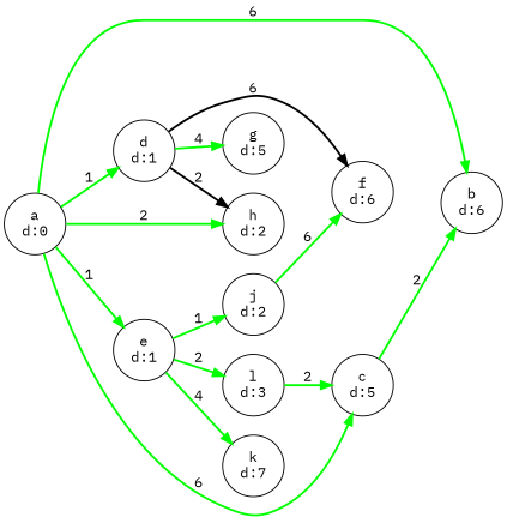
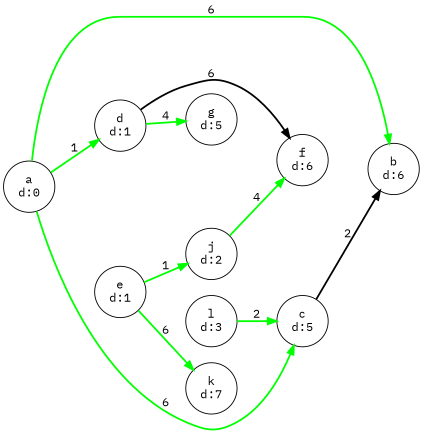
  digraph {
    fontname="IBM Plex Mono"
    rankdir=LR
    node [fillcolor=white fontname="IBM Plex Mono" shape=circle style=filled]
    edge [color=green dir=forward fontname="IBM Plex Mono" penwidth=2]
    n1 [label="a\nd:0"]
    n2 [label="b\nd:6"]
    n3 [label="c\nd:5"]
    n4 [label="d\nd:1"]
    n5 [label="e\nd:1"]
-   n6 [label="h\nd:2"]
    n7 [label="f\nd:6"]
    n8 [label="g\nd:5"]
    n9 [label="j\nd:2"]
    n10 [label="k\nd:7"]
    n11 [label="l\nd:3"]
    n1 -> n2 [label=6]
    n1 -> n3 [label=6]
    n1 -> n4 [label=1]
-   n1 -> n5 [label=1]
-   n1 -> n6 [label=2]
-   n3 -> n2 [label=2]
-   n4 -> n6 [color=black label=2]
+   n3 -> n2 [color=black label=2]
    n4 -> n7 [color=black label=6]
    n4 -> n8 [label=4]
    n5 -> n9 [label=1]
-   n5 -> n10 [label=4]
-   n5 -> n11 [label=2]
-   n9 -> n7 [label=6]
+   n5 -> n10 [label=6]
+   n9 -> n7 [label=4]
    n11 -> n3 [label=2]
  }
